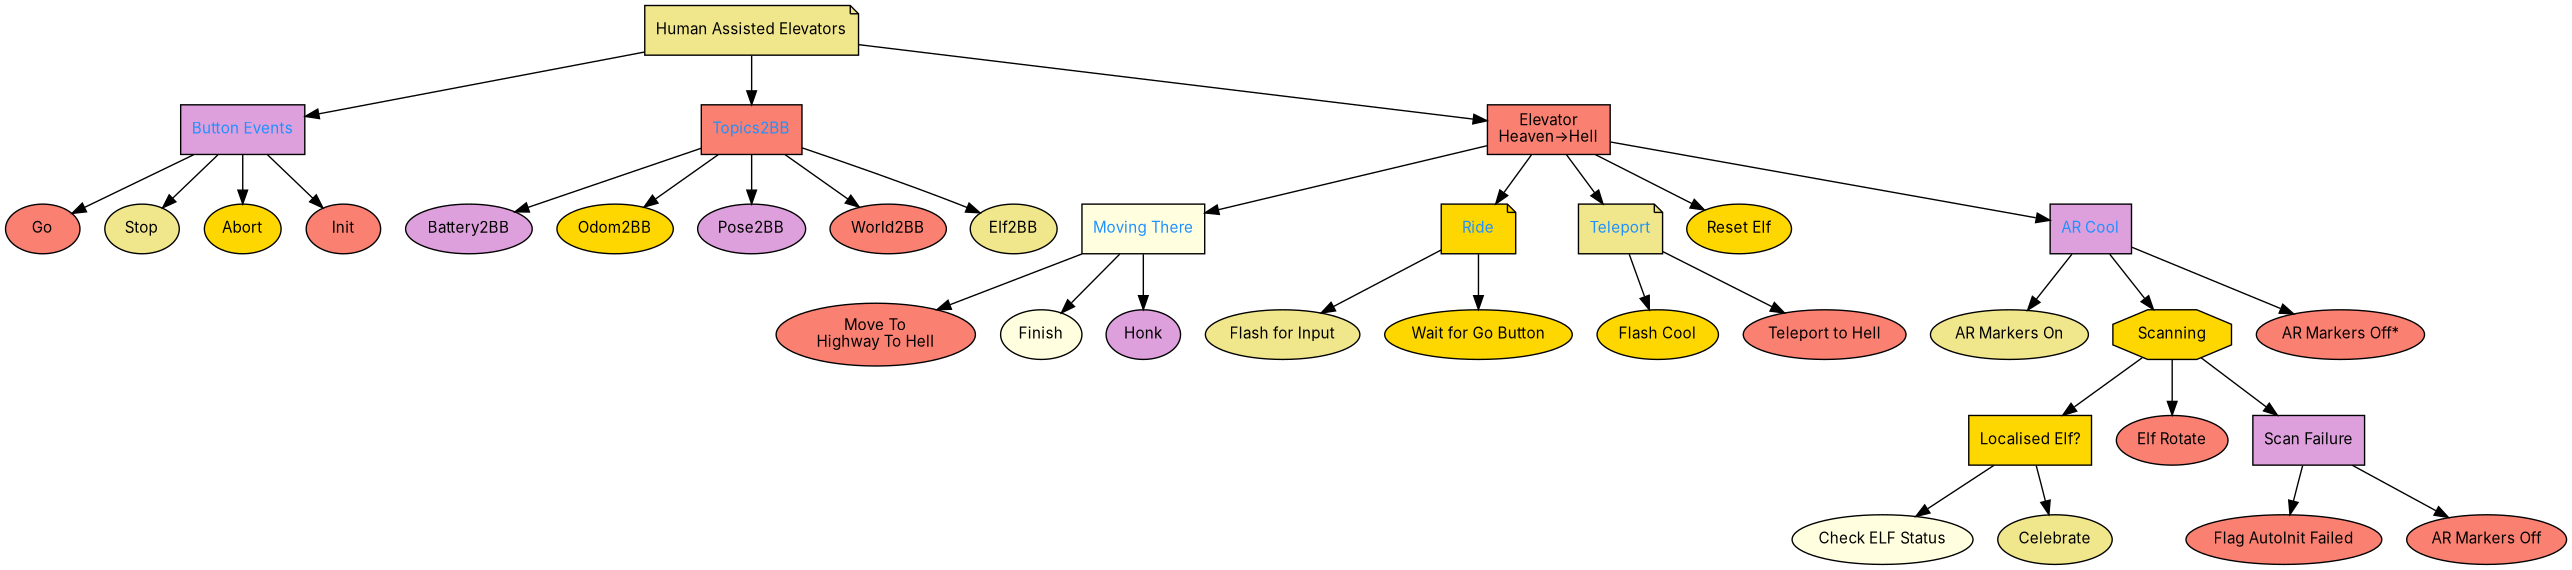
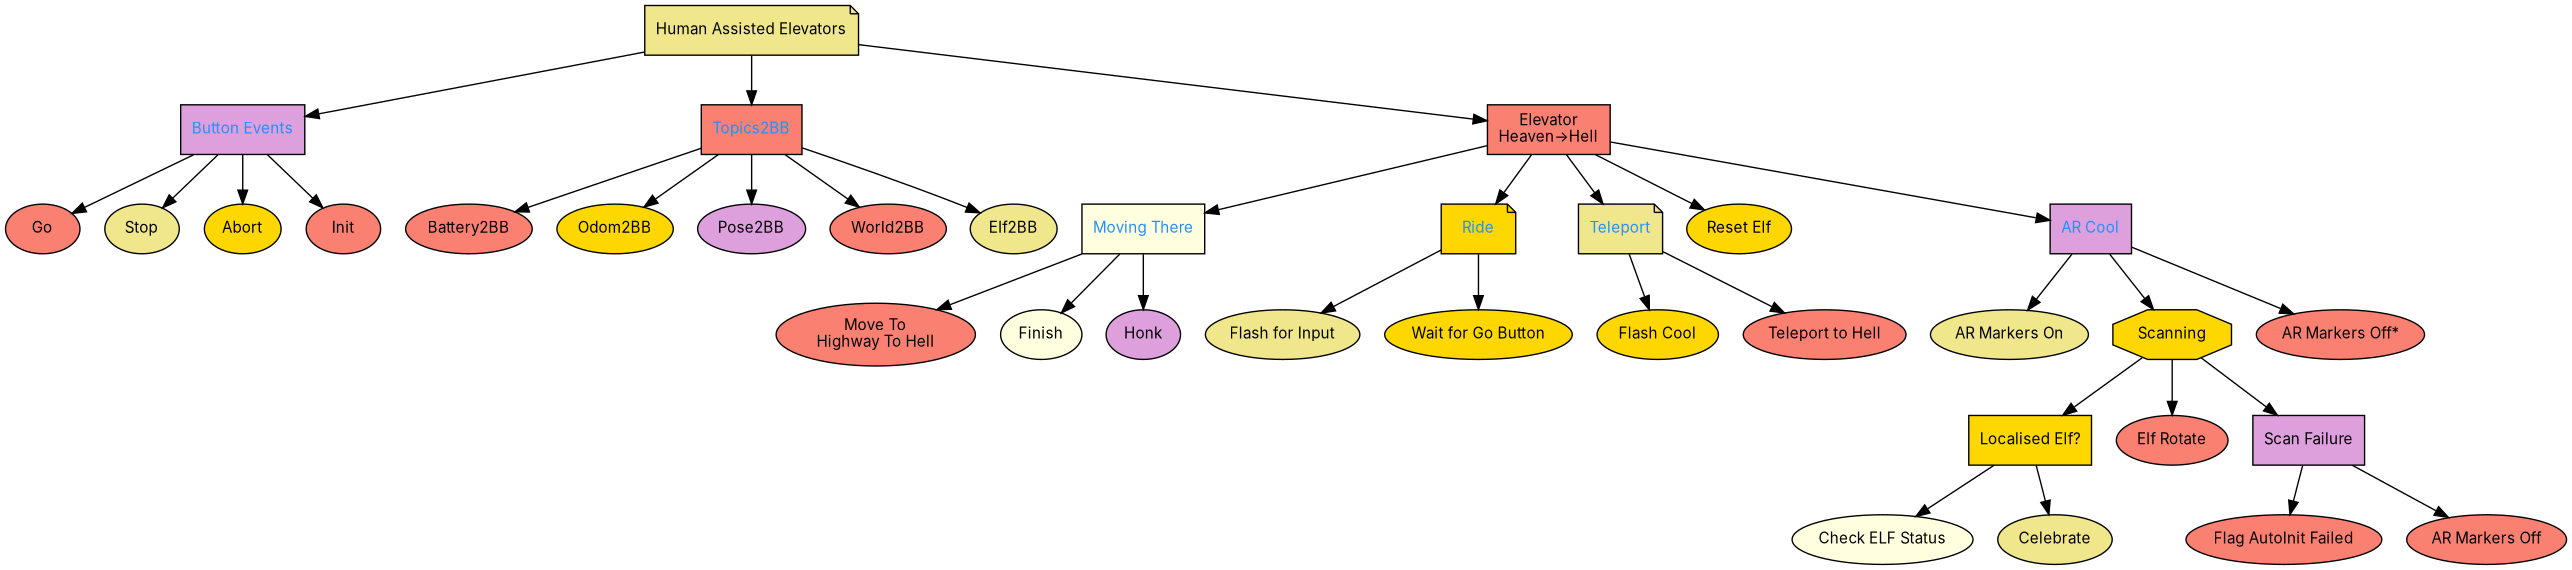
  digraph {
    fontname=Inter
    node [fillcolor=salmon fontcolor=black fontname=Inter fontsize=11 shape=ellipse style=filled]
    edge [fontname=Inter]
    "Human Assisted Elevators" [fillcolor=khaki shape=note]
    "Button Events" [fillcolor=plum fontcolor=dodgerblue shape=box]
    Topics2BB [fontcolor=dodgerblue shape=box]
    "Elevator\nHeaven->Hell" [shape=box]
    Go
    Stop [fillcolor=khaki]
    Abort [fillcolor=gold]
    Init
-   Battery2BB [fillcolor=plum]
+   Battery2BB
    Odom2BB [fillcolor=gold]
    Pose2BB [fillcolor=plum]
    World2BB
    Elf2BB [fillcolor=khaki]
    "Moving There" [fillcolor=lightyellow fontcolor=dodgerblue shape=box]
    Ride [fillcolor=gold fontcolor=dodgerblue shape=note]
    Teleport [fillcolor=khaki fontcolor=dodgerblue shape=note]
    "Reset Elf" [fillcolor=gold]
    n18 [fillcolor=plum fontcolor=dodgerblue label="AR Cool" shape=box]
    "Move To\nHighway To Hell"
    Finish [fillcolor=lightyellow]
    Honk [fillcolor=plum]
    "Flash for Input" [fillcolor=khaki]
    "Wait for Go Button" [fillcolor=gold]
    "Flash Cool" [fillcolor=gold]
    "Teleport to Hell"
    "AR Markers On" [fillcolor=khaki]
    Scanning [fillcolor=gold shape=octagon]
    "AR Markers Off*"
    "Localised Elf?" [fillcolor=gold shape=box]
    "Elf Rotate"
    "Scan Failure" [fillcolor=plum shape=box]
    "Check ELF Status" [fillcolor=lightyellow]
    Celebrate [fillcolor=khaki]
    "Flag AutoInit Failed"
    "AR Markers Off"
    "Human Assisted Elevators" -> "Button Events"
    "Human Assisted Elevators" -> Topics2BB
    "Human Assisted Elevators" -> "Elevator\nHeaven->Hell"
    "Button Events" -> Go
    "Button Events" -> Stop
    "Button Events" -> Abort
    "Button Events" -> Init
    Topics2BB -> Battery2BB
    Topics2BB -> Odom2BB
    Topics2BB -> Pose2BB
    Topics2BB -> World2BB
    Topics2BB -> Elf2BB
    "Elevator\nHeaven->Hell" -> "Moving There"
    "Elevator\nHeaven->Hell" -> Ride
    "Elevator\nHeaven->Hell" -> Teleport
    "Elevator\nHeaven->Hell" -> "Reset Elf"
    "Elevator\nHeaven->Hell" -> n18
    "Moving There" -> "Move To\nHighway To Hell"
    "Moving There" -> Finish
    "Moving There" -> Honk
    Ride -> "Flash for Input"
    Ride -> "Wait for Go Button"
    Teleport -> "Flash Cool"
    Teleport -> "Teleport to Hell"
    n18 -> "AR Markers On"
    n18 -> Scanning
    n18 -> "AR Markers Off*"
    Scanning -> "Localised Elf?"
    Scanning -> "Elf Rotate"
    Scanning -> "Scan Failure"
    "Localised Elf?" -> "Check ELF Status"
    "Localised Elf?" -> Celebrate
    "Scan Failure" -> "Flag AutoInit Failed"
    "Scan Failure" -> "AR Markers Off"
  }
